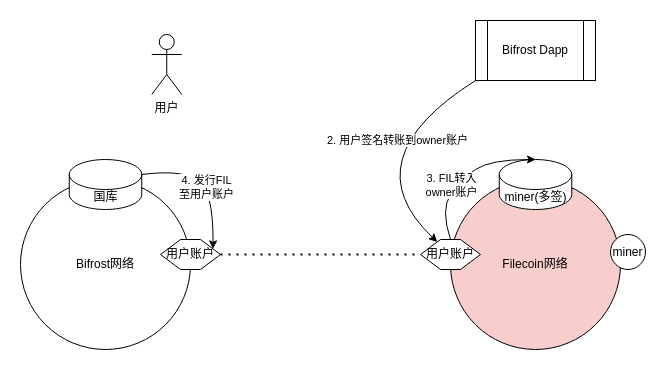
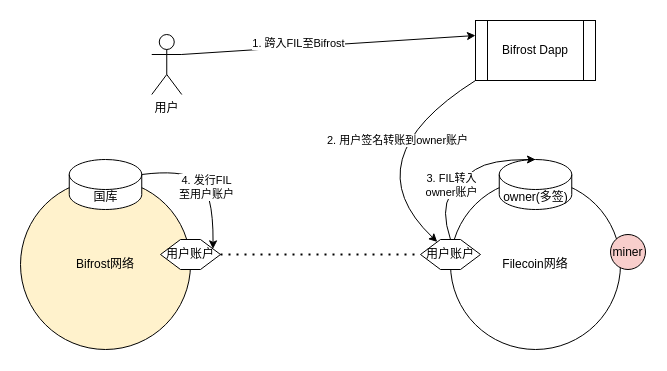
  <mxCell id="0" />
  <mxCell id="1" parent="0" />
- <mxCell id="2" value="Bifrost网络" style="ellipse;whiteSpace=wrap;html=1;aspect=fixed;" vertex="1" parent="1"><mxGeometry x="20" y="179" width="170" height="170" as="geometry" /></mxCell>
- <mxCell id="3" value="Filecoin网络" style="ellipse;whiteSpace=wrap;html=1;aspect=fixed;fillColor=#f8cecc;" vertex="1" parent="1"><mxGeometry x="450" y="179" width="170" height="170" as="geometry" /></mxCell>
+ <mxCell id="2" value="Bifrost网络" style="ellipse;whiteSpace=wrap;html=1;aspect=fixed;fillColor=#fff2cc;" vertex="1" parent="1"><mxGeometry x="20" y="179" width="170" height="170" as="geometry" /></mxCell>
+ <mxCell id="3" value="Filecoin网络" style="ellipse;whiteSpace=wrap;html=1;aspect=fixed;" vertex="1" parent="1"><mxGeometry x="450" y="179" width="170" height="170" as="geometry" /></mxCell>
  <mxCell id="4" value="用户" style="shape=umlActor;verticalLabelPosition=bottom;verticalAlign=top;html=1;outlineConnect=0;" vertex="1" parent="1"><mxGeometry x="151.25" y="34" width="30" height="60" as="geometry" /></mxCell>
  <mxCell id="5" value="Bifrost Dapp" style="shape=process;whiteSpace=wrap;html=1;backgroundOutline=1;" vertex="1" parent="1"><mxGeometry x="475" y="20" width="120" height="60" as="geometry" /></mxCell>
  <mxCell id="6" value="用户账户" style="shape=hexagon;perimeter=hexagonPerimeter2;whiteSpace=wrap;html=1;fixedSize=1;" vertex="1" parent="1"><mxGeometry x="160" y="239" width="60" height="30" as="geometry" /></mxCell>
  <mxCell id="7" value="用户账户" style="shape=hexagon;perimeter=hexagonPerimeter2;whiteSpace=wrap;html=1;fixedSize=1;" vertex="1" parent="1"><mxGeometry x="420" y="239" width="60" height="30" as="geometry" /></mxCell>
  <mxCell id="8" value="" style="endArrow=none;dashed=1;html=1;dashPattern=1 3;strokeWidth=2;rounded=0;exitX=1;exitY=0.5;exitDx=0;exitDy=0;entryX=0;entryY=0.5;entryDx=0;entryDy=0;" edge="1" parent="1" source="6" target="7"><mxGeometry width="50" height="50" relative="1" as="geometry"><mxPoint x="260" y="319" as="sourcePoint" /><mxPoint x="310" y="269" as="targetPoint" /></mxGeometry></mxCell>
- <mxCell id="9" value="miner(多签)" style="shape=cylinder3;whiteSpace=wrap;html=1;boundedLbl=1;backgroundOutline=1;size=15;" vertex="1" parent="1"><mxGeometry x="498.75" y="159" width="72.5" height="50" as="geometry" /></mxCell>
- <mxCell id="10" value="miner" style="ellipse;whiteSpace=wrap;html=1;aspect=fixed;" vertex="1" parent="1"><mxGeometry x="610" y="234" width="35" height="35" as="geometry" /></mxCell>
+ <mxCell id="9" value="owner(多签)" style="shape=cylinder3;whiteSpace=wrap;html=1;boundedLbl=1;backgroundOutline=1;size=15;" vertex="1" parent="1"><mxGeometry x="498.75" y="159" width="72.5" height="50" as="geometry" /></mxCell>
+ <mxCell id="10" value="miner" style="ellipse;whiteSpace=wrap;html=1;aspect=fixed;fillColor=#f8cecc;" vertex="1" parent="1"><mxGeometry x="610" y="234" width="35" height="35" as="geometry" /></mxCell>
  <mxCell id="11" value="国库" style="shape=cylinder3;whiteSpace=wrap;html=1;boundedLbl=1;backgroundOutline=1;size=15;" vertex="1" parent="1"><mxGeometry x="68.75" y="159" width="72.5" height="50" as="geometry" /></mxCell>
+ <mxCell id="12" value="" style="endArrow=classic;html=1;rounded=0;exitX=1;exitY=0.333;exitDx=0;exitDy=0;exitPerimeter=0;entryX=0;entryY=0.25;entryDx=0;entryDy=0;" edge="1" parent="1" source="4" target="5"><mxGeometry width="50" height="50" relative="1" as="geometry"><mxPoint x="290" y="279" as="sourcePoint" /><mxPoint x="340" y="229" as="targetPoint" /></mxGeometry></mxCell>
+ <mxCell id="13" value="1. 跨入FIL至Bifrost" style="edgeLabel;html=1;align=center;verticalAlign=middle;resizable=0;points=[];" vertex="1" connectable="0" parent="12"><mxGeometry x="-0.205" y="4" relative="1" as="geometry"><mxPoint as="offset" /></mxGeometry></mxCell>
  <mxCell id="14" value="" style="curved=1;endArrow=classic;html=1;rounded=0;exitX=0;exitY=1;exitDx=0;exitDy=0;" edge="1" parent="1" source="5" target="7"><mxGeometry width="50" height="50" relative="1" as="geometry"><mxPoint x="490" y="89" as="sourcePoint" /><mxPoint x="450" y="119" as="targetPoint" /><Array as="points"><mxPoint x="350" y="159" /></Array></mxGeometry></mxCell>
  <mxCell id="15" value="2. 用户签名转账到owner账户" style="edgeLabel;html=1;align=center;verticalAlign=middle;resizable=0;points=[];" vertex="1" connectable="0" parent="14"><mxGeometry x="-0.27" y="9" relative="1" as="geometry"><mxPoint as="offset" /></mxGeometry></mxCell>
  <mxCell id="16" value="" style="curved=1;endArrow=classic;html=1;rounded=0;exitX=0.5;exitY=0;exitDx=0;exitDy=0;entryX=0.5;entryY=0;entryDx=0;entryDy=0;entryPerimeter=0;" edge="1" parent="1" source="7" target="9"><mxGeometry width="50" height="50" relative="1" as="geometry"><mxPoint x="460" y="179" as="sourcePoint" /><mxPoint x="510" y="129" as="targetPoint" /><Array as="points"><mxPoint x="440" y="209" /><mxPoint x="460" y="179" /><mxPoint x="490" y="159" /></Array></mxGeometry></mxCell>
  <mxCell id="17" value="3. FIL转入&lt;br&gt;owner账户" style="edgeLabel;html=1;align=center;verticalAlign=middle;resizable=0;points=[];" vertex="1" connectable="0" parent="16"><mxGeometry x="-0.412" y="-3" relative="1" as="geometry"><mxPoint x="1" y="-16" as="offset" /></mxGeometry></mxCell>
  <mxCell id="18" value="4. 发行FIL&lt;br&gt;至用户账户" style="curved=1;endArrow=classic;html=1;rounded=0;exitX=1;exitY=0;exitDx=0;exitDy=15;exitPerimeter=0;entryX=1;entryY=0.25;entryDx=0;entryDy=0;" edge="1" parent="1" source="11" target="6"><mxGeometry x="0.042" y="-2" width="50" height="50" relative="1" as="geometry"><mxPoint x="190" y="189" as="sourcePoint" /><mxPoint x="240" y="139" as="targetPoint" /><Array as="points"><mxPoint x="180" y="169" /><mxPoint x="213" y="189" /></Array><mxPoint as="offset" /></mxGeometry></mxCell>
